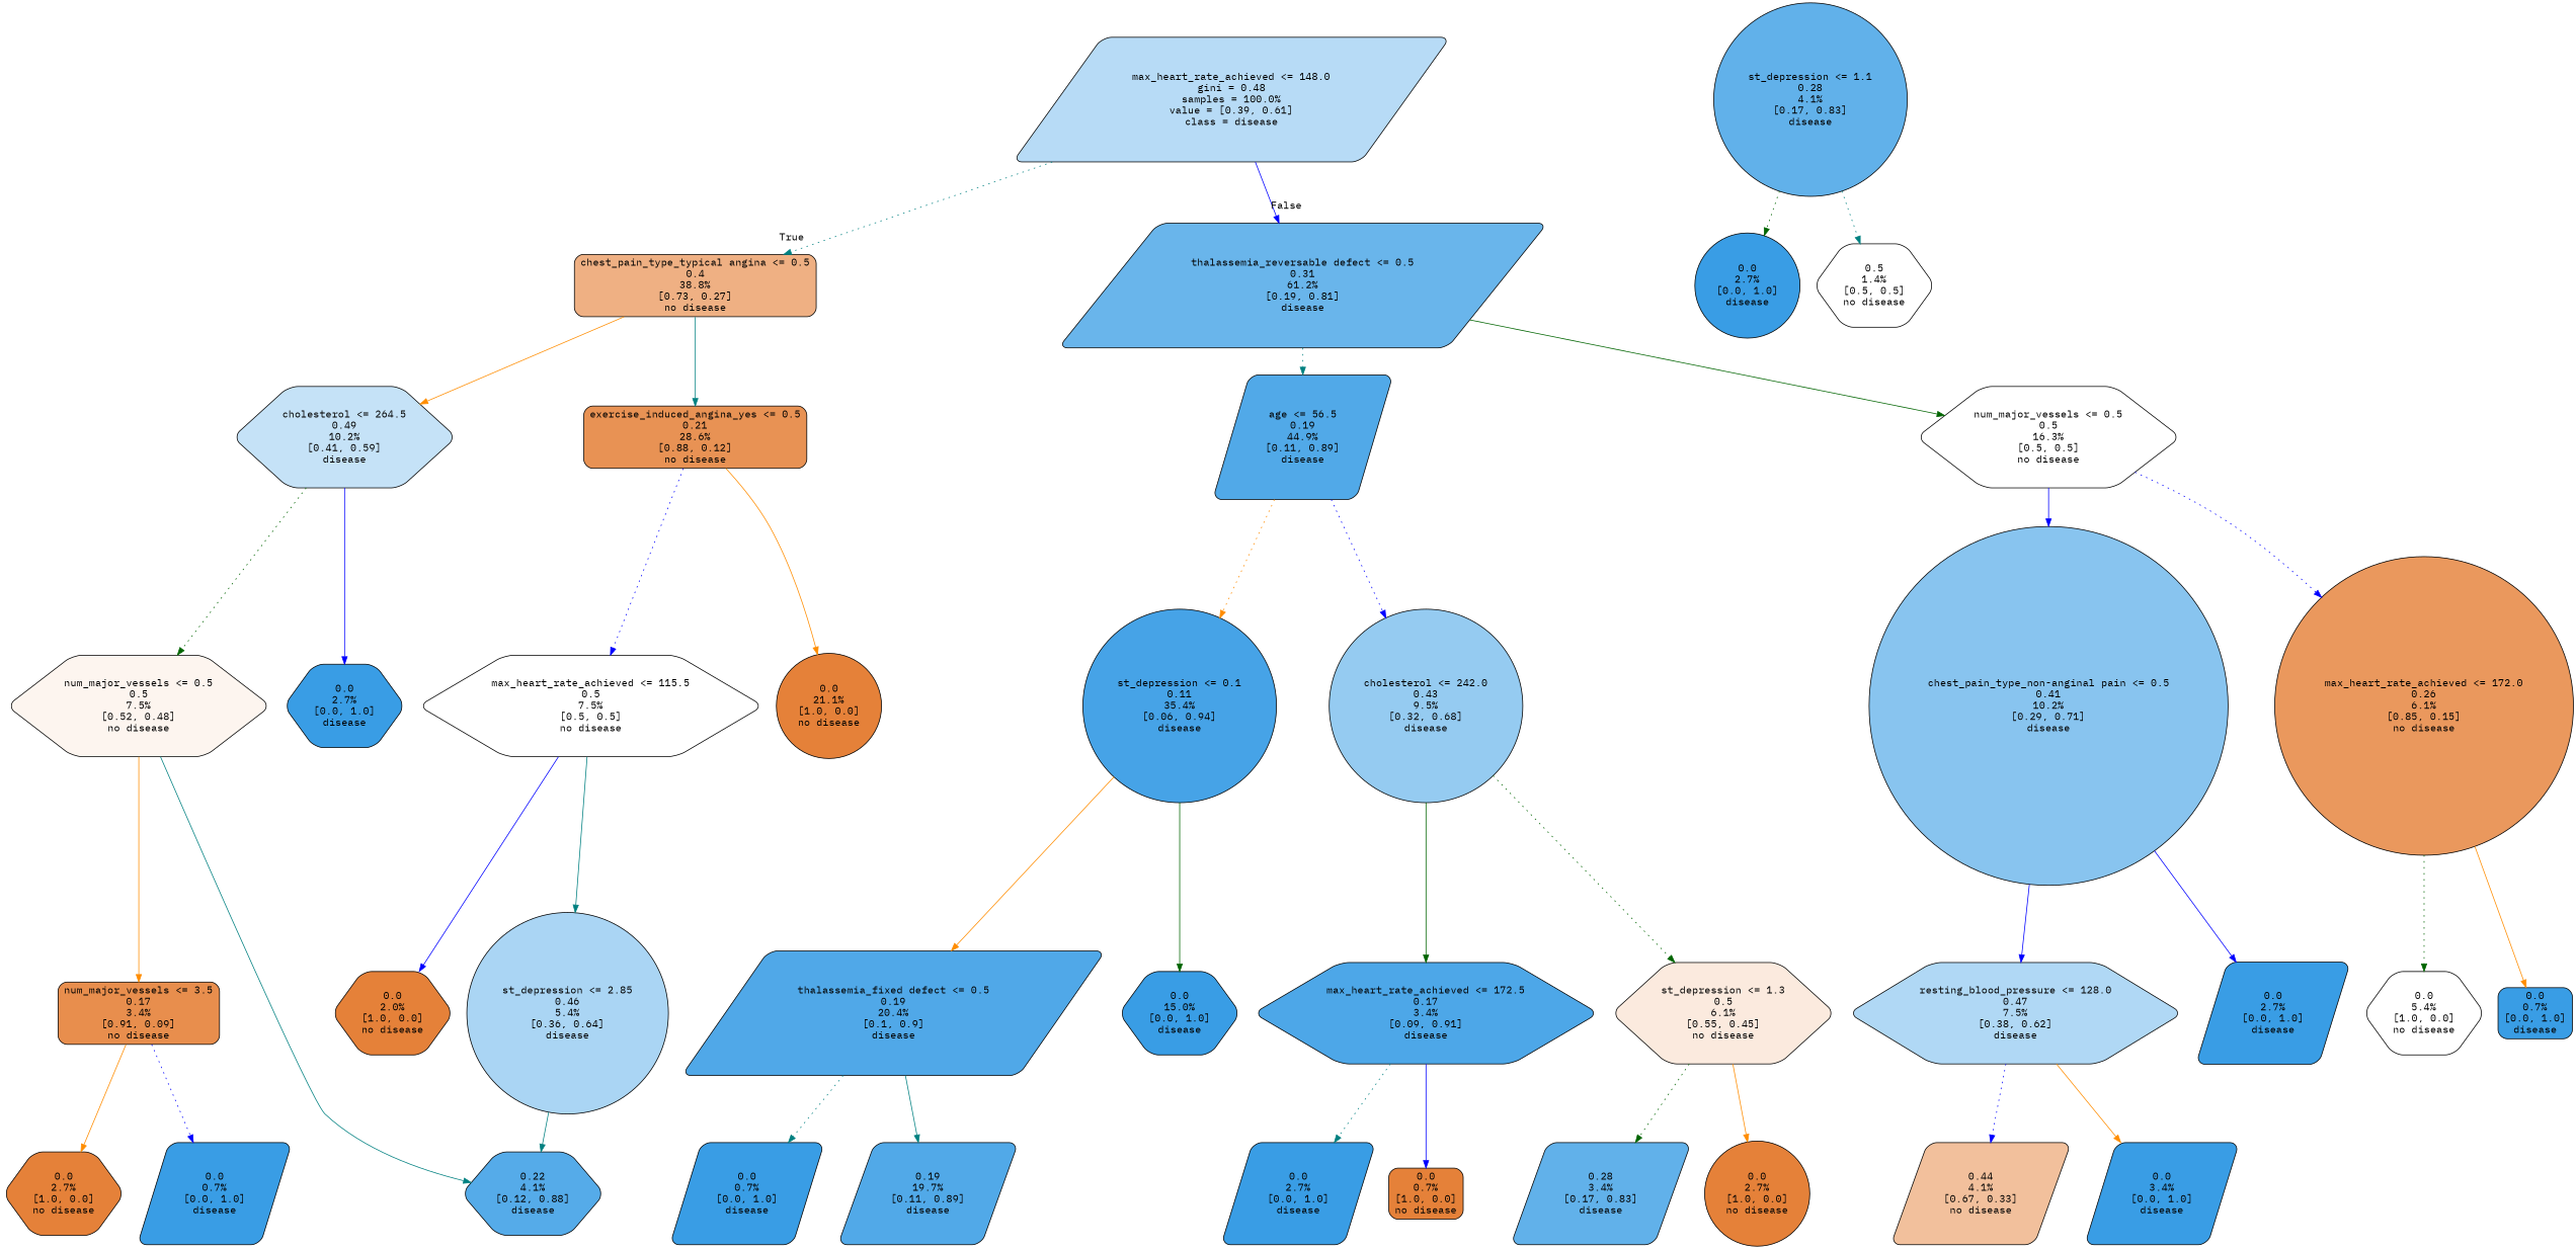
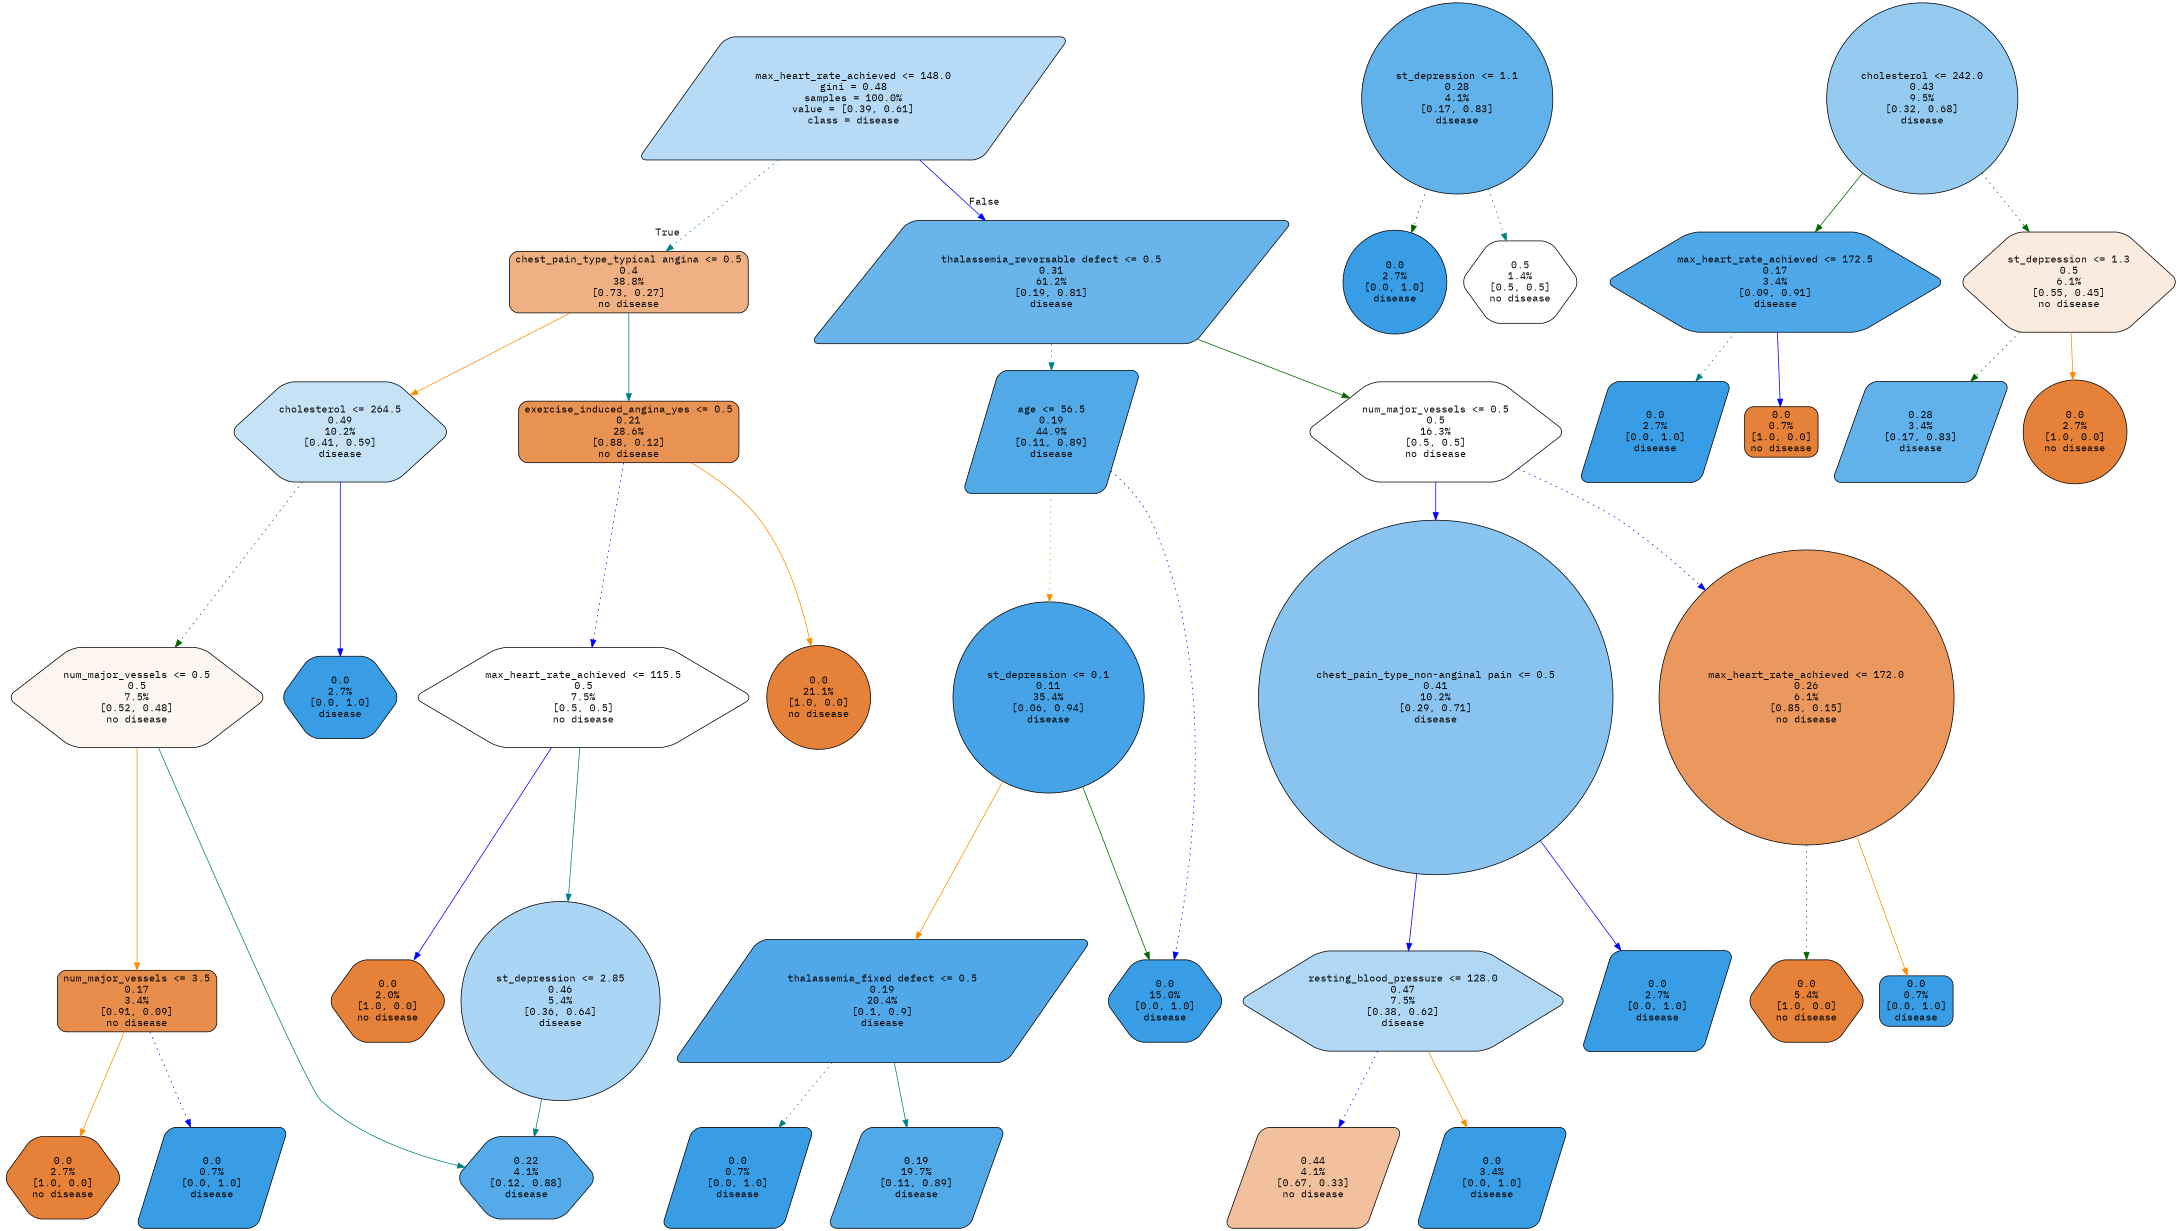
  digraph {
    fontname="IBM Plex Mono"
    node [color=black fillcolor="#399de5" fontname="IBM Plex Mono" shape=hexagon style="filled, rounded"]
    edge [color=blue fontname="IBM Plex Mono" style=solid]
    n1 [fillcolor="#b7dbf6" label="max_heart_rate_achieved <= 148.0\ngini = 0.48\nsamples = 100.0%\nvalue = [0.39, 0.61]\nclass = disease" shape=parallelogram]
    n2 [fillcolor="#efb083" label="chest_pain_type_typical angina <= 0.5\n0.4\n38.8%\n[0.73, 0.27]\nno disease" shape=box]
    n3 [fillcolor="#69b5eb" label="thalassemia_reversable defect <= 0.5\n0.31\n61.2%\n[0.19, 0.81]\ndisease" shape=parallelogram]
    n4 [fillcolor="#c5e2f7" label="cholesterol <= 264.5\n0.49\n10.2%\n[0.41, 0.59]\ndisease"]
    n5 [fillcolor="#e89254" label="exercise_induced_angina_yes <= 0.5\n0.21\n28.6%\n[0.88, 0.12]\nno disease" shape=box]
    n6 [fillcolor="#51a9e8" label="age <= 56.5\n0.19\n44.9%\n[0.11, 0.89]\ndisease" shape=parallelogram]
    n7 [fillcolor="#ffffff" label="num_major_vessels <= 0.5\n0.5\n16.3%\n[0.5, 0.5]\nno disease"]
    n8 [fillcolor="#fdf5ef" label="num_major_vessels <= 0.5\n0.5\n7.5%\n[0.52, 0.48]\nno disease"]
    n9 [label="0.0\n2.7%\n[0.0, 1.0]\ndisease"]
    n10 [fillcolor="#ffffff" label="max_heart_rate_achieved <= 115.5\n0.5\n7.5%\n[0.5, 0.5]\nno disease"]
    n11 [fillcolor="#e58139" label="0.0\n21.1%\n[1.0, 0.0]\nno disease" shape=circle]
    n12 [fillcolor="#e88e4d" label="num_major_vessels <= 3.5\n0.17\n3.4%\n[0.91, 0.09]\nno disease" shape=box]
    n13 [fillcolor="#55abe9" label="0.22\n4.1%\n[0.12, 0.88]\ndisease"]
    n14 [fillcolor="#61b1ea" label="st_depression <= 1.1\n0.28\n4.1%\n[0.17, 0.83]\ndisease" shape=circle]
    n15 [label="0.0\n2.7%\n[0.0, 1.0]\ndisease" shape=circle]
    n16 [fillcolor="#ffffff" label="0.5\n1.4%\n[0.5, 0.5]\nno disease"]
    n17 [fillcolor="#e58139" label="0.0\n2.7%\n[1.0, 0.0]\nno disease"]
    n18 [label="0.0\n0.7%\n[0.0, 1.0]\ndisease" shape=parallelogram]
    n19 [fillcolor="#e58139" label="0.0\n2.0%\n[1.0, 0.0]\nno disease"]
    n20 [fillcolor="#aad5f4" label="st_depression <= 2.85\n0.46\n5.4%\n[0.36, 0.64]\ndisease" shape=circle]
    n21 [fillcolor="#46a3e7" label="st_depression <= 0.1\n0.11\n35.4%\n[0.06, 0.94]\ndisease" shape=circle]
    n22 [fillcolor="#95cbf1" label="cholesterol <= 242.0\n0.43\n9.5%\n[0.32, 0.68]\ndisease" shape=circle]
    n23 [fillcolor="#88c4ef" label="chest_pain_type_non-anginal pain <= 0.5\n0.41\n10.2%\n[0.29, 0.71]\ndisease" shape=circle]
    n24 [fillcolor="#ea985d" label="max_heart_rate_achieved <= 172.0\n0.26\n6.1%\n[0.85, 0.15]\nno disease" shape=circle]
    n25 [fillcolor="#50a8e8" label="thalassemia_fixed defect <= 0.5\n0.19\n20.4%\n[0.1, 0.9]\ndisease" shape=parallelogram]
    n26 [label="0.0\n15.0%\n[0.0, 1.0]\ndisease"]
    n27 [fillcolor="#4da7e8" label="max_heart_rate_achieved <= 172.5\n0.17\n3.4%\n[0.09, 0.91]\ndisease"]
    n28 [fillcolor="#fbeade" label="st_depression <= 1.3\n0.5\n6.1%\n[0.55, 0.45]\nno disease"]
    n29 [label="0.0\n0.7%\n[0.0, 1.0]\ndisease" shape=parallelogram]
    n30 [fillcolor="#51a9e8" label="0.19\n19.7%\n[0.11, 0.89]\ndisease" shape=parallelogram]
    n31 [label="0.0\n2.7%\n[0.0, 1.0]\ndisease" shape=parallelogram]
    n32 [fillcolor="#e58139" label="0.0\n0.7%\n[1.0, 0.0]\nno disease" shape=box]
    n33 [fillcolor="#61b1ea" label="0.28\n3.4%\n[0.17, 0.83]\ndisease" shape=parallelogram]
    n34 [fillcolor="#e58139" label="0.0\n2.7%\n[1.0, 0.0]\nno disease" shape=circle]
    n35 [fillcolor="#b0d8f5" label="resting_blood_pressure <= 128.0\n0.47\n7.5%\n[0.38, 0.62]\ndisease"]
    n36 [label="0.0\n2.7%\n[0.0, 1.0]\ndisease" shape=parallelogram]
-   n37 [fillcolor="#ffffff" label="0.0\n5.4%\n[1.0, 0.0]\nno disease"]
+   n37 [fillcolor="#e58139" label="0.0\n5.4%\n[1.0, 0.0]\nno disease"]
    n38 [label="0.0\n0.7%\n[0.0, 1.0]\ndisease" shape=box]
    n39 [fillcolor="#f2c09c" label="0.44\n4.1%\n[0.67, 0.33]\nno disease" shape=parallelogram]
    n40 [label="0.0\n3.4%\n[0.0, 1.0]\ndisease" shape=parallelogram]
    n1 -> n2 [color=teal headlabel=True labelangle=45 labeldistance=2.5 style=dotted]
    n1 -> n3 [headlabel=False labelangle=-45 labeldistance=2.5]
    n2 -> n4 [color=darkorange]
    n2 -> n5 [color=teal]
    n3 -> n6 [color=teal style=dotted]
    n3 -> n7 [color=darkgreen]
    n4 -> n8 [color=darkgreen style=dotted]
    n4 -> n9
    n5 -> n10 [style=dotted]
    n5 -> n11 [color=darkorange]
    n6 -> n21 [color=darkorange style=dotted]
-   n6 -> n22 [style=dotted]
+   n6 -> n26 [style=dotted]
    n7 -> n23
    n7 -> n24 [style=dotted]
    n8 -> n12 [color=darkorange]
    n8 -> n13 [color=teal]
    n10 -> n19
    n10 -> n20 [color=teal]
    n12 -> n17 [color=darkorange]
    n12 -> n18 [style=dotted]
    n14 -> n15 [color=darkgreen style=dotted]
    n14 -> n16 [color=teal style=dotted]
    n20 -> n13 [color=teal]
    n21 -> n25 [color=darkorange]
    n21 -> n26 [color=darkgreen]
    n22 -> n27 [color=darkgreen]
    n22 -> n28 [color=darkgreen style=dotted]
    n23 -> n35
    n23 -> n36
    n24 -> n37 [color=darkgreen style=dotted]
    n24 -> n38 [color=darkorange]
    n25 -> n29 [color=teal style=dotted]
    n25 -> n30 [color=teal]
    n27 -> n31 [color=teal style=dotted]
    n27 -> n32
    n28 -> n33 [color=darkgreen style=dotted]
    n28 -> n34 [color=darkorange]
    n35 -> n39 [style=dotted]
    n35 -> n40 [color=darkorange]
  }
